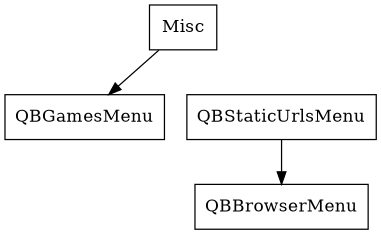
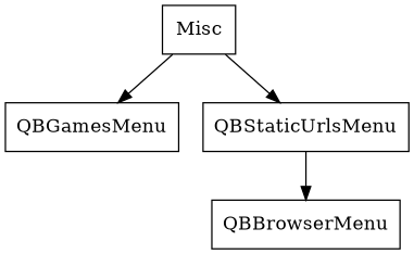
  digraph {
    node [shape=box]
    Misc [root=true]
    QBGamesMenu
    QBStaticUrlsMenu
    QBBrowserMenu
    Misc -> QBGamesMenu
+   Misc -> QBStaticUrlsMenu
    QBStaticUrlsMenu -> QBBrowserMenu
  }
